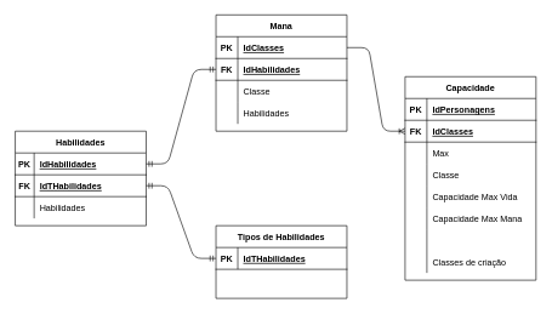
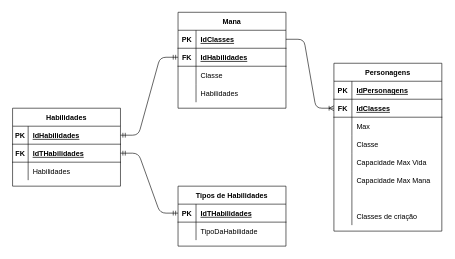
  <mxCell id="0" />
  <mxCell id="1" parent="0" />
  <mxCell id="2" value="Tipos de Habilidades" style="shape=table;startSize=30;container=1;collapsible=1;childLayout=tableLayout;fixedRows=1;rowLines=0;fontStyle=1;align=center;resizeLast=1;" parent="1" vertex="1"><mxGeometry x="296" y="310" width="180" height="100" as="geometry" /></mxCell>
  <mxCell id="3" value="" style="shape=partialRectangle;collapsible=0;dropTarget=0;pointerEvents=0;fillColor=none;top=0;left=0;bottom=1;right=0;points=[[0,0.5],[1,0.5]];portConstraint=eastwest;" parent="2" vertex="1"><mxGeometry y="30" width="180" height="30" as="geometry" /></mxCell>
  <mxCell id="4" value="PK" style="shape=partialRectangle;connectable=0;fillColor=none;top=0;left=0;bottom=0;right=0;fontStyle=1;overflow=hidden;" parent="3" vertex="1"><mxGeometry width="30" height="30" as="geometry" /></mxCell>
  <mxCell id="5" value="IdTHabilidades" style="shape=partialRectangle;connectable=0;fillColor=none;top=0;left=0;bottom=0;right=0;align=left;spacingLeft=6;fontStyle=5;overflow=hidden;" parent="3" vertex="1"><mxGeometry x="30" width="150" height="30" as="geometry" /></mxCell>
  <mxCell id="6" value="" style="shape=partialRectangle;collapsible=0;dropTarget=0;pointerEvents=0;fillColor=none;top=0;left=0;bottom=0;right=0;points=[[0,0.5],[1,0.5]];portConstraint=eastwest;" parent="2" vertex="1"><mxGeometry y="60" width="180" height="30" as="geometry" /></mxCell>
  <mxCell id="7" value="" style="shape=partialRectangle;connectable=0;fillColor=none;top=0;left=0;bottom=0;right=0;editable=1;overflow=hidden;" parent="6" vertex="1"><mxGeometry width="30" height="30" as="geometry" /></mxCell>
+ <mxCell id="8" value="TipoDaHabilidade" style="shape=partialRectangle;connectable=0;fillColor=none;top=0;left=0;bottom=0;right=0;align=left;spacingLeft=6;overflow=hidden;" parent="6" vertex="1"><mxGeometry x="30" width="150" height="30" as="geometry" /></mxCell>
  <mxCell id="9" value="Habilidades" style="shape=table;startSize=30;container=1;collapsible=1;childLayout=tableLayout;fixedRows=1;rowLines=0;fontStyle=1;align=center;resizeLast=1;" parent="1" vertex="1"><mxGeometry x="20" y="180" width="180" height="130" as="geometry" /></mxCell>
  <mxCell id="10" value="" style="shape=partialRectangle;collapsible=0;dropTarget=0;pointerEvents=0;fillColor=none;top=0;left=0;bottom=1;right=0;points=[[0,0.5],[1,0.5]];portConstraint=eastwest;" parent="9" vertex="1"><mxGeometry y="30" width="180" height="30" as="geometry" /></mxCell>
  <mxCell id="11" value="PK" style="shape=partialRectangle;connectable=0;fillColor=none;top=0;left=0;bottom=0;right=0;fontStyle=1;overflow=hidden;" parent="10" vertex="1"><mxGeometry width="26" height="30" as="geometry" /></mxCell>
  <mxCell id="12" value="IdHabilidades" style="shape=partialRectangle;connectable=0;fillColor=none;top=0;left=0;bottom=0;right=0;align=left;spacingLeft=6;fontStyle=5;overflow=hidden;" parent="10" vertex="1"><mxGeometry x="26" width="154" height="30" as="geometry" /></mxCell>
  <mxCell id="13" value="" style="shape=partialRectangle;collapsible=0;dropTarget=0;pointerEvents=0;fillColor=none;top=0;left=0;bottom=1;right=0;points=[[0,0.5],[1,0.5]];portConstraint=eastwest;" parent="9" vertex="1"><mxGeometry y="60" width="180" height="30" as="geometry" /></mxCell>
  <mxCell id="14" value="FK" style="shape=partialRectangle;connectable=0;fillColor=none;top=0;left=0;bottom=0;right=0;fontStyle=1;overflow=hidden;" parent="13" vertex="1"><mxGeometry width="26" height="30" as="geometry" /></mxCell>
  <mxCell id="15" value="IdTHabilidades" style="shape=partialRectangle;connectable=0;fillColor=none;top=0;left=0;bottom=0;right=0;align=left;spacingLeft=6;fontStyle=5;overflow=hidden;" parent="13" vertex="1"><mxGeometry x="26" width="154" height="30" as="geometry" /></mxCell>
  <mxCell id="16" value="" style="shape=partialRectangle;collapsible=0;dropTarget=0;pointerEvents=0;fillColor=none;top=0;left=0;bottom=0;right=0;points=[[0,0.5],[1,0.5]];portConstraint=eastwest;" parent="9" vertex="1"><mxGeometry y="90" width="180" height="30" as="geometry" /></mxCell>
  <mxCell id="17" value="" style="shape=partialRectangle;connectable=0;fillColor=none;top=0;left=0;bottom=0;right=0;editable=1;overflow=hidden;" parent="16" vertex="1"><mxGeometry width="26" height="30" as="geometry" /></mxCell>
  <mxCell id="18" value="Habilidades" style="shape=partialRectangle;connectable=0;fillColor=none;top=0;left=0;bottom=0;right=0;align=left;spacingLeft=6;overflow=hidden;" parent="16" vertex="1"><mxGeometry x="26" width="154" height="30" as="geometry" /></mxCell>
  <mxCell id="19" value="Mana" style="shape=table;startSize=30;container=1;collapsible=1;childLayout=tableLayout;fixedRows=1;rowLines=0;fontStyle=1;align=center;resizeLast=1;" parent="1" vertex="1"><mxGeometry x="296" y="20" width="180" height="160" as="geometry" /></mxCell>
  <mxCell id="20" value="" style="shape=partialRectangle;collapsible=0;dropTarget=0;pointerEvents=0;fillColor=none;top=0;left=0;bottom=1;right=0;points=[[0,0.5],[1,0.5]];portConstraint=eastwest;" parent="19" vertex="1"><mxGeometry y="30" width="180" height="30" as="geometry" /></mxCell>
  <mxCell id="21" value="PK" style="shape=partialRectangle;connectable=0;fillColor=none;top=0;left=0;bottom=0;right=0;fontStyle=1;overflow=hidden;" parent="20" vertex="1"><mxGeometry width="30" height="30" as="geometry" /></mxCell>
  <mxCell id="22" value="IdClasses" style="shape=partialRectangle;connectable=0;fillColor=none;top=0;left=0;bottom=0;right=0;align=left;spacingLeft=6;fontStyle=5;overflow=hidden;" parent="20" vertex="1"><mxGeometry x="30" width="150" height="30" as="geometry" /></mxCell>
  <mxCell id="23" value="" style="shape=partialRectangle;collapsible=0;dropTarget=0;pointerEvents=0;fillColor=none;top=0;left=0;bottom=1;right=0;points=[[0,0.5],[1,0.5]];portConstraint=eastwest;" parent="19" vertex="1"><mxGeometry y="60" width="180" height="30" as="geometry" /></mxCell>
  <mxCell id="24" value="FK" style="shape=partialRectangle;connectable=0;fillColor=none;top=0;left=0;bottom=0;right=0;fontStyle=1;overflow=hidden;" parent="23" vertex="1"><mxGeometry width="30" height="30" as="geometry" /></mxCell>
  <mxCell id="25" value="IdHabilidades" style="shape=partialRectangle;connectable=0;fillColor=none;top=0;left=0;bottom=0;right=0;align=left;spacingLeft=6;fontStyle=5;overflow=hidden;" parent="23" vertex="1"><mxGeometry x="30" width="150" height="30" as="geometry" /></mxCell>
  <mxCell id="26" value="" style="shape=partialRectangle;collapsible=0;dropTarget=0;pointerEvents=0;fillColor=none;top=0;left=0;bottom=0;right=0;points=[[0,0.5],[1,0.5]];portConstraint=eastwest;" parent="19" vertex="1"><mxGeometry y="90" width="180" height="30" as="geometry" /></mxCell>
  <mxCell id="27" value="" style="shape=partialRectangle;connectable=0;fillColor=none;top=0;left=0;bottom=0;right=0;editable=1;overflow=hidden;" parent="26" vertex="1"><mxGeometry width="30" height="30" as="geometry" /></mxCell>
  <mxCell id="28" value="Classe" style="shape=partialRectangle;connectable=0;fillColor=none;top=0;left=0;bottom=0;right=0;align=left;spacingLeft=6;overflow=hidden;" parent="26" vertex="1"><mxGeometry x="30" width="150" height="30" as="geometry" /></mxCell>
  <mxCell id="29" value="" style="shape=partialRectangle;collapsible=0;dropTarget=0;pointerEvents=0;fillColor=none;top=0;left=0;bottom=0;right=0;points=[[0,0.5],[1,0.5]];portConstraint=eastwest;" parent="19" vertex="1"><mxGeometry y="120" width="180" height="30" as="geometry" /></mxCell>
  <mxCell id="30" value="" style="shape=partialRectangle;connectable=0;fillColor=none;top=0;left=0;bottom=0;right=0;editable=1;overflow=hidden;" parent="29" vertex="1"><mxGeometry width="30" height="30" as="geometry" /></mxCell>
  <mxCell id="31" value="Habilidades" style="shape=partialRectangle;connectable=0;fillColor=none;top=0;left=0;bottom=0;right=0;align=left;spacingLeft=6;overflow=hidden;" parent="29" vertex="1"><mxGeometry x="30" width="150" height="30" as="geometry" /></mxCell>
- <mxCell id="32" value="Capacidade" style="shape=table;startSize=30;container=1;collapsible=1;childLayout=tableLayout;fixedRows=1;rowLines=0;fontStyle=1;align=center;resizeLast=1;" parent="1" vertex="1"><mxGeometry x="556" y="105" width="180" height="280" as="geometry" /></mxCell>
+ <mxCell id="32" value="Personagens" style="shape=table;startSize=30;container=1;collapsible=1;childLayout=tableLayout;fixedRows=1;rowLines=0;fontStyle=1;align=center;resizeLast=1;" parent="1" vertex="1"><mxGeometry x="556" y="105" width="180" height="280" as="geometry" /></mxCell>
  <mxCell id="33" value="" style="shape=partialRectangle;collapsible=0;dropTarget=0;pointerEvents=0;fillColor=none;top=0;left=0;bottom=1;right=0;points=[[0,0.5],[1,0.5]];portConstraint=eastwest;" parent="32" vertex="1"><mxGeometry y="30" width="180" height="30" as="geometry" /></mxCell>
  <mxCell id="34" value="PK" style="shape=partialRectangle;connectable=0;fillColor=none;top=0;left=0;bottom=0;right=0;fontStyle=1;overflow=hidden;" parent="33" vertex="1"><mxGeometry width="30" height="30" as="geometry" /></mxCell>
  <mxCell id="35" value="IdPersonagens" style="shape=partialRectangle;connectable=0;fillColor=none;top=0;left=0;bottom=0;right=0;align=left;spacingLeft=6;fontStyle=5;overflow=hidden;" parent="33" vertex="1"><mxGeometry x="30" width="150" height="30" as="geometry" /></mxCell>
  <mxCell id="36" value="" style="shape=partialRectangle;collapsible=0;dropTarget=0;pointerEvents=0;fillColor=none;top=0;left=0;bottom=1;right=0;points=[[0,0.5],[1,0.5]];portConstraint=eastwest;" parent="32" vertex="1"><mxGeometry y="60" width="180" height="30" as="geometry" /></mxCell>
  <mxCell id="37" value="FK" style="shape=partialRectangle;connectable=0;fillColor=none;top=0;left=0;bottom=0;right=0;fontStyle=1;overflow=hidden;" parent="36" vertex="1"><mxGeometry width="30" height="30" as="geometry" /></mxCell>
  <mxCell id="38" value="IdClasses" style="shape=partialRectangle;connectable=0;fillColor=none;top=0;left=0;bottom=0;right=0;align=left;spacingLeft=6;fontStyle=5;overflow=hidden;" parent="36" vertex="1"><mxGeometry x="30" width="150" height="30" as="geometry" /></mxCell>
  <mxCell id="39" value="" style="shape=partialRectangle;collapsible=0;dropTarget=0;pointerEvents=0;fillColor=none;top=0;left=0;bottom=0;right=0;points=[[0,0.5],[1,0.5]];portConstraint=eastwest;" parent="32" vertex="1"><mxGeometry y="90" width="180" height="30" as="geometry" /></mxCell>
  <mxCell id="40" value="" style="shape=partialRectangle;connectable=0;fillColor=none;top=0;left=0;bottom=0;right=0;editable=1;overflow=hidden;" parent="39" vertex="1"><mxGeometry width="30" height="30" as="geometry" /></mxCell>
  <mxCell id="41" value="Max" style="shape=partialRectangle;connectable=0;fillColor=none;top=0;left=0;bottom=0;right=0;align=left;spacingLeft=6;overflow=hidden;" parent="39" vertex="1"><mxGeometry x="30" width="150" height="30" as="geometry" /></mxCell>
  <mxCell id="42" value="" style="shape=partialRectangle;collapsible=0;dropTarget=0;pointerEvents=0;fillColor=none;top=0;left=0;bottom=0;right=0;points=[[0,0.5],[1,0.5]];portConstraint=eastwest;" parent="32" vertex="1"><mxGeometry y="120" width="180" height="30" as="geometry" /></mxCell>
  <mxCell id="43" value="" style="shape=partialRectangle;connectable=0;fillColor=none;top=0;left=0;bottom=0;right=0;editable=1;overflow=hidden;" parent="42" vertex="1"><mxGeometry width="30" height="30" as="geometry" /></mxCell>
  <mxCell id="44" value="Classe" style="shape=partialRectangle;connectable=0;fillColor=none;top=0;left=0;bottom=0;right=0;align=left;spacingLeft=6;overflow=hidden;" parent="42" vertex="1"><mxGeometry x="30" width="150" height="30" as="geometry" /></mxCell>
  <mxCell id="45" value="" style="shape=partialRectangle;collapsible=0;dropTarget=0;pointerEvents=0;fillColor=none;top=0;left=0;bottom=0;right=0;points=[[0,0.5],[1,0.5]];portConstraint=eastwest;" parent="32" vertex="1"><mxGeometry y="150" width="180" height="30" as="geometry" /></mxCell>
  <mxCell id="46" value="" style="shape=partialRectangle;connectable=0;fillColor=none;top=0;left=0;bottom=0;right=0;editable=1;overflow=hidden;" parent="45" vertex="1"><mxGeometry width="30" height="30" as="geometry" /></mxCell>
  <mxCell id="47" value="Capacidade Max Vida" style="shape=partialRectangle;connectable=0;fillColor=none;top=0;left=0;bottom=0;right=0;align=left;spacingLeft=6;overflow=hidden;" parent="45" vertex="1"><mxGeometry x="30" width="150" height="30" as="geometry" /></mxCell>
  <mxCell id="48" value="" style="shape=partialRectangle;collapsible=0;dropTarget=0;pointerEvents=0;fillColor=none;top=0;left=0;bottom=0;right=0;points=[[0,0.5],[1,0.5]];portConstraint=eastwest;" parent="32" vertex="1"><mxGeometry y="180" width="180" height="30" as="geometry" /></mxCell>
  <mxCell id="49" value="" style="shape=partialRectangle;connectable=0;fillColor=none;top=0;left=0;bottom=0;right=0;editable=1;overflow=hidden;" parent="48" vertex="1"><mxGeometry width="30" height="30" as="geometry" /></mxCell>
  <mxCell id="50" value="Capacidade Max Mana" style="shape=partialRectangle;connectable=0;fillColor=none;top=0;left=0;bottom=0;right=0;align=left;spacingLeft=6;overflow=hidden;" parent="48" vertex="1"><mxGeometry x="30" width="150" height="30" as="geometry" /></mxCell>
  <mxCell id="51" value="" style="shape=partialRectangle;collapsible=0;dropTarget=0;pointerEvents=0;fillColor=none;top=0;left=0;bottom=0;right=0;points=[[0,0.5],[1,0.5]];portConstraint=eastwest;" parent="32" vertex="1"><mxGeometry y="210" width="180" height="30" as="geometry" /></mxCell>
  <mxCell id="52" value="" style="shape=partialRectangle;connectable=0;fillColor=none;top=0;left=0;bottom=0;right=0;editable=1;overflow=hidden;" parent="51" vertex="1"><mxGeometry width="30" height="30" as="geometry" /></mxCell>
  <mxCell id="53" value="" style="shape=partialRectangle;collapsible=0;dropTarget=0;pointerEvents=0;fillColor=none;top=0;left=0;bottom=0;right=0;points=[[0,0.5],[1,0.5]];portConstraint=eastwest;" parent="32" vertex="1"><mxGeometry y="240" width="180" height="30" as="geometry" /></mxCell>
  <mxCell id="54" value="" style="shape=partialRectangle;connectable=0;fillColor=none;top=0;left=0;bottom=0;right=0;editable=1;overflow=hidden;" parent="53" vertex="1"><mxGeometry width="30" height="30" as="geometry" /></mxCell>
  <mxCell id="55" value="Classes de criação" style="shape=partialRectangle;connectable=0;fillColor=none;top=0;left=0;bottom=0;right=0;align=left;spacingLeft=6;overflow=hidden;" parent="53" vertex="1"><mxGeometry x="30" width="150" height="30" as="geometry" /></mxCell>
  <mxCell id="56" value="" style="edgeStyle=entityRelationEdgeStyle;fontSize=12;html=1;endArrow=ERmandOne;startArrow=ERmandOne;entryX=0;entryY=0.5;entryDx=0;entryDy=0;exitX=1;exitY=0.5;exitDx=0;exitDy=0;" edge="1" parent="1" source="13" target="3"><mxGeometry width="100" height="100" relative="1" as="geometry"><mxPoint x="206" y="370" as="sourcePoint" /><mxPoint x="306" y="270" as="targetPoint" /></mxGeometry></mxCell>
  <mxCell id="57" value="" style="edgeStyle=entityRelationEdgeStyle;fontSize=12;html=1;endArrow=ERmandOne;startArrow=ERmandOne;exitX=1;exitY=0.5;exitDx=0;exitDy=0;entryX=0;entryY=0.5;entryDx=0;entryDy=0;" edge="1" parent="1" source="10" target="23"><mxGeometry width="100" height="100" relative="1" as="geometry"><mxPoint x="266" y="280" as="sourcePoint" /><mxPoint x="366" y="180" as="targetPoint" /></mxGeometry></mxCell>
  <mxCell id="58" value="" style="edgeStyle=entityRelationEdgeStyle;fontSize=12;html=1;endArrow=ERoneToMany;entryX=0;entryY=0.5;entryDx=0;entryDy=0;exitX=1;exitY=0.5;exitDx=0;exitDy=0;" edge="1" parent="1" source="20" target="36"><mxGeometry width="100" height="100" relative="1" as="geometry"><mxPoint x="396" y="300" as="sourcePoint" /><mxPoint x="496" y="200" as="targetPoint" /></mxGeometry></mxCell>
